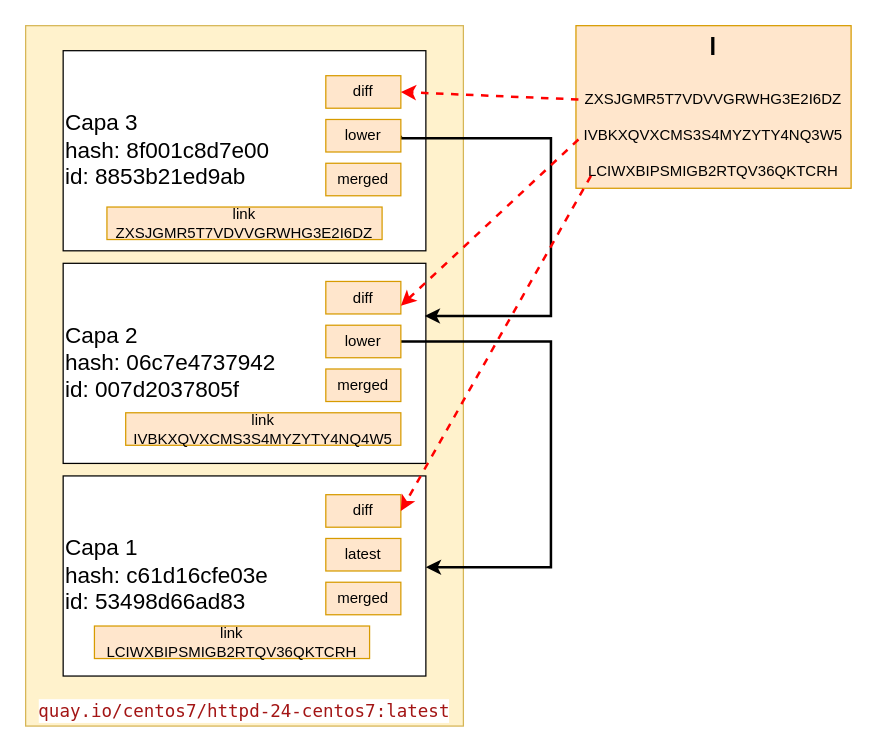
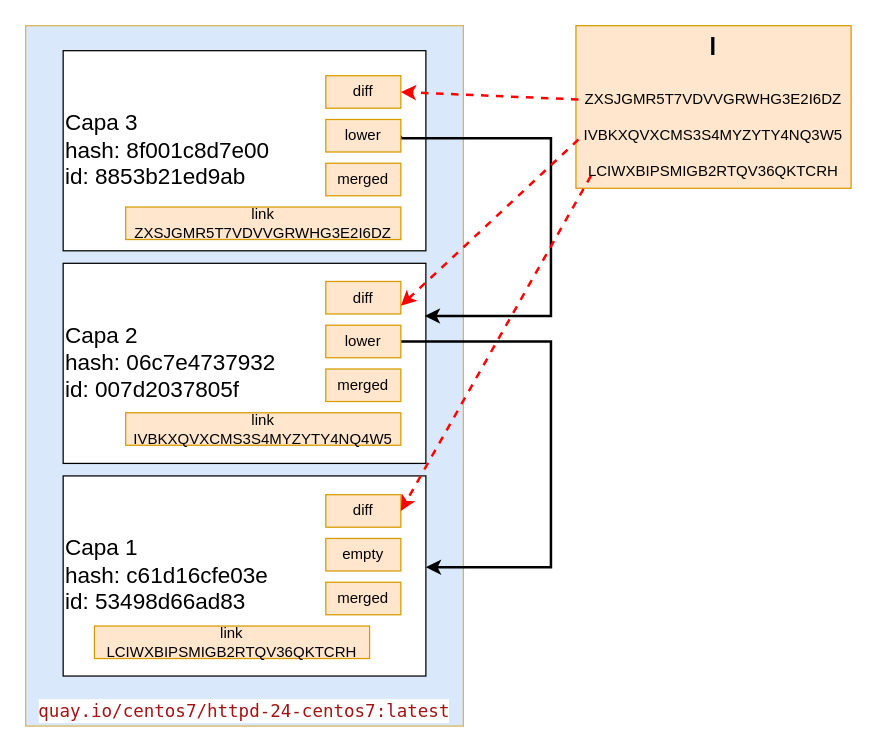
  <mxCell id="0" />
  <mxCell id="1" parent="0" />
- <mxCell id="2" value="&lt;div style=&quot;color: #000000;background-color: #ffffff;font-family: 'Droid Sans Mono', 'monospace', monospace;font-weight: normal;font-size: 14px;line-height: 19px;white-space: pre;&quot;&gt;&lt;div&gt;&lt;span style=&quot;color: #a31515;&quot;&gt;quay.io/centos7/httpd-24-centos7:latest&lt;/span&gt;&lt;/div&gt;&lt;/div&gt;" style="rounded=0;whiteSpace=wrap;html=1;fillColor=#fff2cc;strokeColor=#d6b656;verticalAlign=bottom;" parent="1" vertex="1"><mxGeometry x="20" y="20" width="350" height="560" as="geometry" /></mxCell>
+ <mxCell id="2" value="&lt;div style=&quot;color: #000000;background-color: #ffffff;font-family: 'Droid Sans Mono', 'monospace', monospace;font-weight: normal;font-size: 14px;line-height: 19px;white-space: pre;&quot;&gt;&lt;div&gt;&lt;span style=&quot;color: #a31515;&quot;&gt;quay.io/centos7/httpd-24-centos7:latest&lt;/span&gt;&lt;/div&gt;&lt;/div&gt;" style="rounded=0;whiteSpace=wrap;html=1;fillColor=#dae8fc;strokeColor=#d6b656;verticalAlign=bottom;" parent="1" vertex="1"><mxGeometry x="20" y="20" width="350" height="560" as="geometry" /></mxCell>
  <mxCell id="3" value="&lt;div style=&quot;font-size: 18px;&quot;&gt;Capa 1&lt;/div&gt;&lt;div style=&quot;font-size: 18px;&quot;&gt;hash: c61d16cfe03e&lt;/div&gt;&lt;div style=&quot;font-size: 18px;&quot;&gt;id: 53498d66ad83&lt;/div&gt;" style="rounded=0;whiteSpace=wrap;html=1;align=left;fontSize=18;" parent="1" vertex="1"><mxGeometry x="50" y="380" width="290" height="160" as="geometry" /></mxCell>
- <mxCell id="4" value="&lt;div style=&quot;font-size: 18px;&quot;&gt;Capa 2&lt;br style=&quot;font-size: 18px;&quot;&gt;&lt;/div&gt;&lt;div style=&quot;font-size: 18px;&quot;&gt;hash: 06c7e4737942&lt;/div&gt;&lt;div style=&quot;font-size: 18px;&quot;&gt;id: 007d2037805f&lt;/div&gt;" style="rounded=0;whiteSpace=wrap;html=1;align=left;fontSize=18;" parent="1" vertex="1"><mxGeometry x="50" y="210" width="290" height="160" as="geometry" /></mxCell>
+ <mxCell id="4" value="&lt;div style=&quot;font-size: 18px;&quot;&gt;Capa 2&lt;br style=&quot;font-size: 18px;&quot;&gt;&lt;/div&gt;&lt;div style=&quot;font-size: 18px;&quot;&gt;hash: 06c7e4737932&lt;/div&gt;&lt;div style=&quot;font-size: 18px;&quot;&gt;id: 007d2037805f&lt;/div&gt;" style="rounded=0;whiteSpace=wrap;html=1;align=left;fontSize=18;" parent="1" vertex="1"><mxGeometry x="50" y="210" width="290" height="160" as="geometry" /></mxCell>
  <mxCell id="5" value="&lt;div style=&quot;font-size: 18px;&quot;&gt;Capa 3&lt;br style=&quot;font-size: 18px;&quot;&gt;&lt;/div&gt;&lt;div style=&quot;font-size: 18px;&quot;&gt;hash: 8f001c8d7e00&lt;/div&gt;&lt;div style=&quot;font-size: 18px;&quot;&gt;id: 8853b21ed9ab&lt;/div&gt;" style="rounded=0;whiteSpace=wrap;html=1;align=left;fontSize=18;" parent="1" vertex="1"><mxGeometry x="50" y="40" width="290" height="160" as="geometry" /></mxCell>
  <mxCell id="6" value="diff" style="rounded=0;whiteSpace=wrap;html=1;fillColor=#ffe6cc;strokeColor=#d79b00;" vertex="1" parent="1"><mxGeometry x="260" y="395" width="60" height="26" as="geometry" /></mxCell>
- <mxCell id="7" value="latest" style="rounded=0;whiteSpace=wrap;html=1;fillColor=#ffe6cc;strokeColor=#d79b00;" vertex="1" parent="1"><mxGeometry x="260" y="430" width="60" height="26" as="geometry" /></mxCell>
+ <mxCell id="7" value="empty" style="rounded=0;whiteSpace=wrap;html=1;fillColor=#ffe6cc;strokeColor=#d79b00;" vertex="1" parent="1"><mxGeometry x="260" y="430" width="60" height="26" as="geometry" /></mxCell>
  <mxCell id="8" value="merged" style="rounded=0;whiteSpace=wrap;html=1;fillColor=#ffe6cc;strokeColor=#d79b00;" vertex="1" parent="1"><mxGeometry x="260" y="465" width="60" height="26" as="geometry" /></mxCell>
  <mxCell id="9" value="&lt;div&gt;link&lt;/div&gt;&lt;div&gt;LCIWXBIPSMIGB2RTQV36QKTCRH&lt;/div&gt;" style="rounded=0;whiteSpace=wrap;html=1;fillColor=#ffe6cc;strokeColor=#d79b00;" vertex="1" parent="1"><mxGeometry x="75" y="500" width="220" height="26" as="geometry" /></mxCell>
  <mxCell id="10" value="diff" style="rounded=0;whiteSpace=wrap;html=1;fillColor=#ffe6cc;strokeColor=#d79b00;" vertex="1" parent="1"><mxGeometry x="260" y="224.5" width="60" height="26" as="geometry" /></mxCell>
  <mxCell id="11" value="" style="edgeStyle=orthogonalEdgeStyle;rounded=0;orthogonalLoop=1;jettySize=auto;html=1;entryX=1;entryY=0.456;entryDx=0;entryDy=0;entryPerimeter=0;strokeWidth=2;" edge="1" parent="1" source="12" target="3"><mxGeometry relative="1" as="geometry"><mxPoint x="380" y="272.5" as="targetPoint" /><Array as="points"><mxPoint x="440" y="273" /><mxPoint x="440" y="453" /></Array></mxGeometry></mxCell>
  <mxCell id="12" value="lower" style="rounded=0;whiteSpace=wrap;html=1;fillColor=#ffe6cc;strokeColor=#d79b00;" vertex="1" parent="1"><mxGeometry x="260" y="259.5" width="60" height="26" as="geometry" /></mxCell>
  <mxCell id="13" value="merged" style="rounded=0;whiteSpace=wrap;html=1;fillColor=#ffe6cc;strokeColor=#d79b00;" vertex="1" parent="1"><mxGeometry x="260" y="294.5" width="60" height="26" as="geometry" /></mxCell>
  <mxCell id="14" value="&lt;div&gt;link&lt;/div&gt;&lt;div&gt;IVBKXQVXCMS3S4MYZYTY4NQ4W5&lt;/div&gt;" style="rounded=0;whiteSpace=wrap;html=1;fillColor=#ffe6cc;strokeColor=#d79b00;" vertex="1" parent="1"><mxGeometry x="100" y="329.5" width="220" height="26" as="geometry" /></mxCell>
  <mxCell id="15" value="diff" style="rounded=0;whiteSpace=wrap;html=1;fillColor=#ffe6cc;strokeColor=#d79b00;" vertex="1" parent="1"><mxGeometry x="260" y="60" width="60" height="26" as="geometry" /></mxCell>
  <mxCell id="16" value="" style="edgeStyle=orthogonalEdgeStyle;rounded=0;orthogonalLoop=1;jettySize=auto;html=1;entryX=0.997;entryY=0.388;entryDx=0;entryDy=0;entryPerimeter=0;strokeWidth=2;exitX=1;exitY=0.5;exitDx=0;exitDy=0;" edge="1" parent="1" source="17"><mxGeometry relative="1" as="geometry"><mxPoint x="320" y="88" as="sourcePoint" /><mxPoint x="339.13" y="252.08" as="targetPoint" /><Array as="points"><mxPoint x="320" y="110" /><mxPoint x="440" y="110" /><mxPoint x="440" y="252" /></Array></mxGeometry></mxCell>
  <mxCell id="17" value="lower" style="rounded=0;whiteSpace=wrap;html=1;fillColor=#ffe6cc;strokeColor=#d79b00;" vertex="1" parent="1"><mxGeometry x="260" y="95" width="60" height="26" as="geometry" /></mxCell>
  <mxCell id="18" value="merged" style="rounded=0;whiteSpace=wrap;html=1;fillColor=#ffe6cc;strokeColor=#d79b00;" vertex="1" parent="1"><mxGeometry x="260" y="130" width="60" height="26" as="geometry" /></mxCell>
- <mxCell id="19" value="&lt;div&gt;link&lt;/div&gt;&lt;div&gt;ZXSJGMR5T7VDVVGRWHG3E2I6DZ&lt;/div&gt;" style="rounded=0;whiteSpace=wrap;html=1;fillColor=#ffe6cc;strokeColor=#d79b00;" vertex="1" parent="1"><mxGeometry x="85" y="165" width="220" height="26" as="geometry" /></mxCell>
+ <mxCell id="19" value="&lt;div&gt;link&lt;/div&gt;&lt;div&gt;ZXSJGMR5T7VDVVGRWHG3E2I6DZ&lt;/div&gt;" style="rounded=0;whiteSpace=wrap;html=1;fillColor=#ffe6cc;strokeColor=#d79b00;" vertex="1" parent="1"><mxGeometry x="100" y="165" width="220" height="26" as="geometry" /></mxCell>
  <mxCell id="20" value="&lt;div&gt;&lt;b&gt;&lt;font style=&quot;font-size: 19px;&quot;&gt;l&lt;/font&gt;&lt;/b&gt;&lt;/div&gt;&lt;div&gt;&lt;b&gt;&lt;font style=&quot;font-size: 19px;&quot;&gt;&lt;br&gt;&lt;/font&gt;&lt;/b&gt;&lt;/div&gt;&lt;div&gt;ZXSJGMR5T7VDVVGRWHG3E2I6DZ&lt;/div&gt;&lt;div&gt;&lt;br&gt;&lt;/div&gt;&lt;div&gt;IVBKXQVXCMS3S4MYZYTY4NQ3W5&lt;/div&gt;&lt;div&gt;&lt;br&gt;&lt;/div&gt;&lt;div&gt;LCIWXBIPSMIGB2RTQV36QKTCRH&lt;/div&gt;" style="rounded=0;whiteSpace=wrap;html=1;fillColor=#ffe6cc;strokeColor=#d79b00;" vertex="1" parent="1"><mxGeometry x="460" y="20" width="220" height="130" as="geometry" /></mxCell>
  <mxCell id="21" value="" style="edgeStyle=none;orthogonalLoop=1;jettySize=auto;html=1;rounded=0;entryX=1;entryY=0.5;entryDx=0;entryDy=0;exitX=0.009;exitY=0.454;exitDx=0;exitDy=0;exitPerimeter=0;strokeWidth=2;strokeColor=#FF0000;dashed=1;" edge="1" parent="1" source="20" target="15"><mxGeometry width="80" relative="1" as="geometry"><mxPoint x="410" y="20" as="sourcePoint" /><mxPoint x="490" y="20" as="targetPoint" /><Array as="points" /></mxGeometry></mxCell>
  <mxCell id="22" value="" style="edgeStyle=none;orthogonalLoop=1;jettySize=auto;html=1;rounded=0;entryX=1;entryY=0.75;entryDx=0;entryDy=0;exitX=0.009;exitY=0.454;exitDx=0;exitDy=0;exitPerimeter=0;strokeWidth=2;strokeColor=#FF0000;dashed=1;" edge="1" parent="1" target="10"><mxGeometry width="80" relative="1" as="geometry"><mxPoint x="462" y="111" as="sourcePoint" /><mxPoint x="320" y="105" as="targetPoint" /><Array as="points" /></mxGeometry></mxCell>
  <mxCell id="23" value="" style="edgeStyle=none;orthogonalLoop=1;jettySize=auto;html=1;rounded=0;entryX=1;entryY=0.5;entryDx=0;entryDy=0;exitX=0.009;exitY=0.454;exitDx=0;exitDy=0;exitPerimeter=0;strokeWidth=2;strokeColor=#FF0000;dashed=1;" edge="1" parent="1" target="6"><mxGeometry width="80" relative="1" as="geometry"><mxPoint x="472" y="140" as="sourcePoint" /><mxPoint x="330" y="273" as="targetPoint" /><Array as="points" /></mxGeometry></mxCell>
